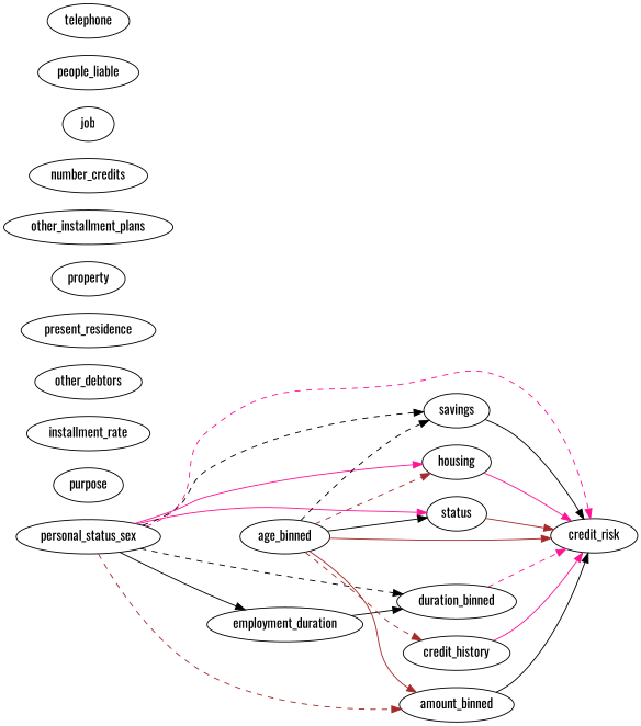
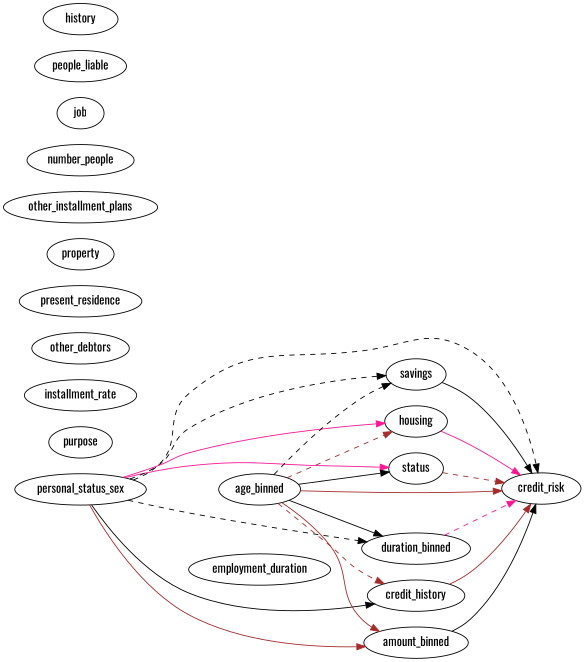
  digraph {
    fontname=Oswald
    rankdir=LR
    node [fontname=Oswald]
    edge [color=black fontname=Oswald style=solid]
    status
    credit_risk
    duration_binned
    credit_history
    purpose
    amount_binned
    savings
    employment_duration
    installment_rate
    personal_status_sex
    housing
    other_debtors
    present_residence
    property
    age_binned
    other_installment_plans
-   number_credits
+   number_credits [label=number_people]
    job
    people_liable
-   telephone
-   status -> credit_risk [color=brown]
+   telephone [label=history]
+   status -> credit_risk [color=brown style=dashed]
    duration_binned -> credit_risk [color=deeppink style=dashed]
-   credit_history -> credit_risk [color=deeppink]
+   credit_history -> credit_risk [color=brown]
    amount_binned -> credit_risk
    savings -> credit_risk
    personal_status_sex -> status [color=deeppink]
-   personal_status_sex -> credit_risk [color=deeppink style=dashed]
+   personal_status_sex -> credit_risk [style=dashed]
    personal_status_sex -> duration_binned [style=dashed]
-   personal_status_sex -> employment_duration
-   personal_status_sex -> amount_binned [color=brown style=dashed]
+   personal_status_sex -> credit_history
+   personal_status_sex -> amount_binned [color=brown]
    personal_status_sex -> savings [style=dashed]
    personal_status_sex -> housing [color=deeppink]
    housing -> credit_risk [color=deeppink]
    age_binned -> status
    age_binned -> credit_risk [color=brown]
-   employment_duration -> duration_binned
+   age_binned -> duration_binned
    age_binned -> credit_history [color=brown style=dashed]
    age_binned -> amount_binned [color=brown]
    age_binned -> savings [style=dashed]
    age_binned -> housing [color=brown style=dashed]
  }
